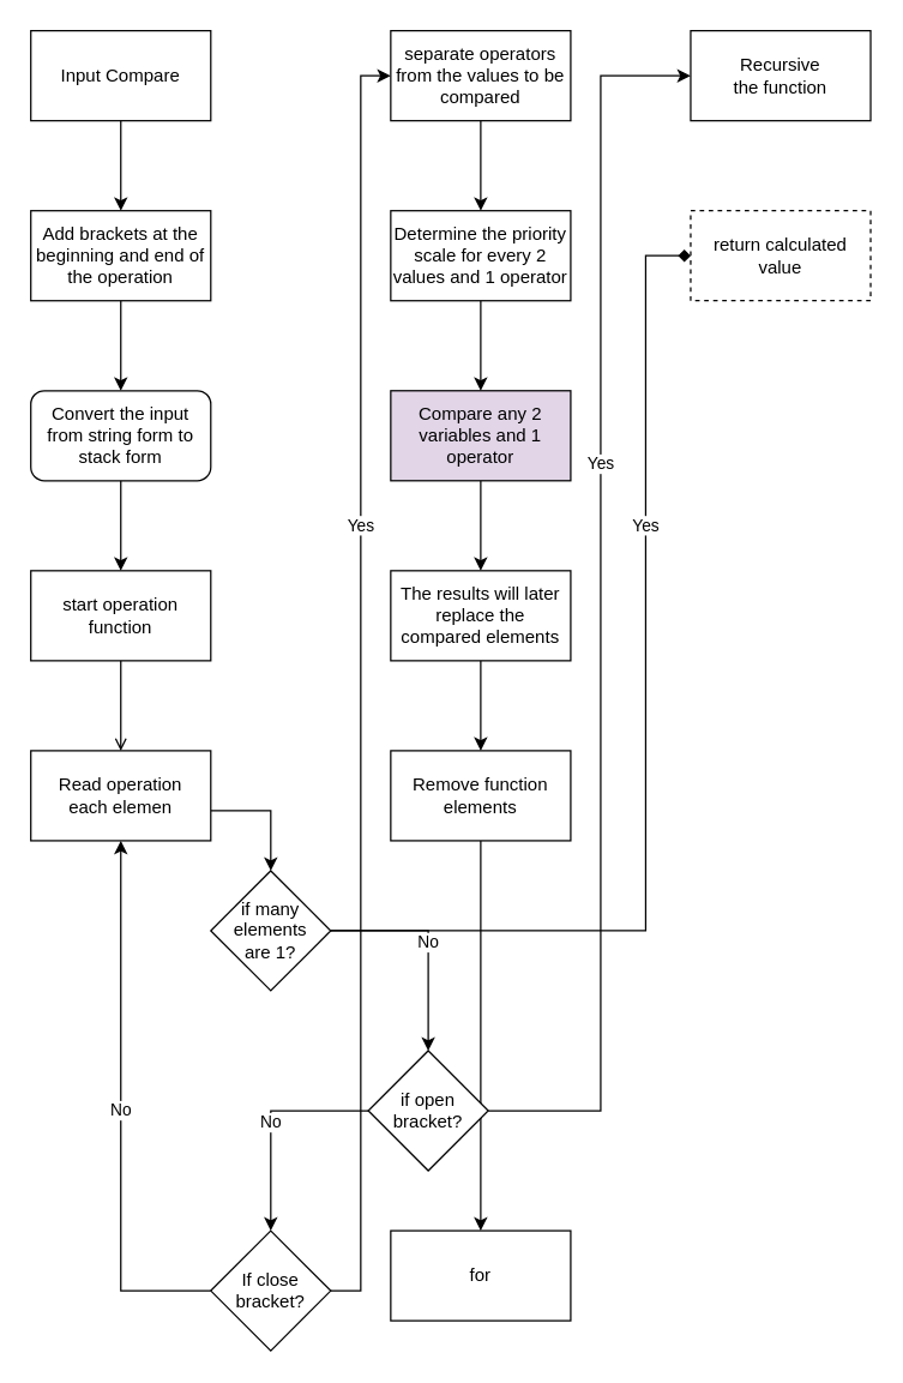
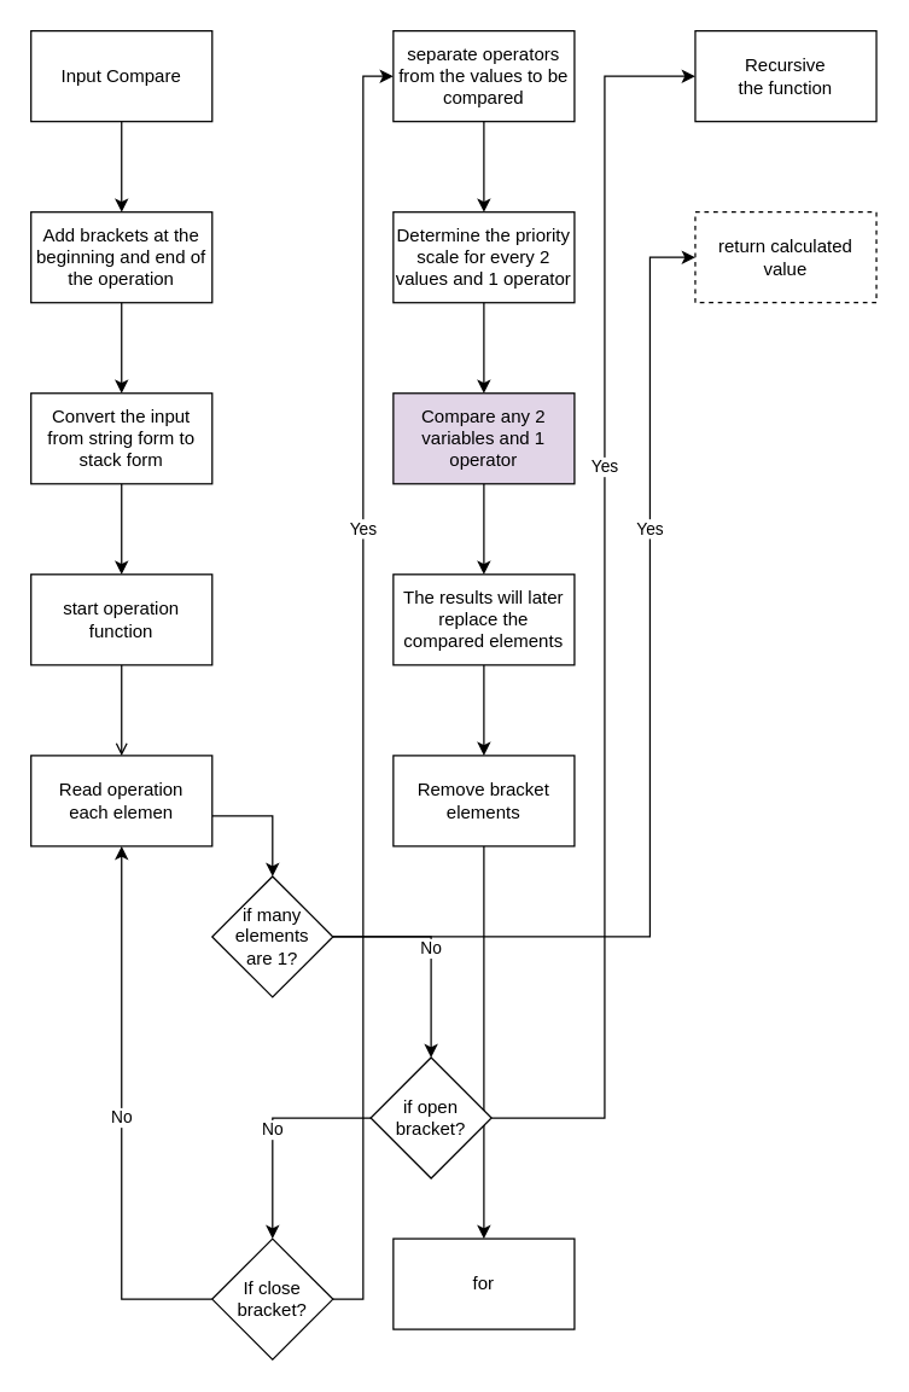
  <mxCell id="0" />
  <mxCell id="1" parent="0" />
  <mxCell id="2" style="edgeStyle=orthogonalEdgeStyle;rounded=0;orthogonalLoop=1;jettySize=auto;html=1;entryX=0.5;entryY=0;entryDx=0;entryDy=0;" edge="1" parent="1" source="3" target="5"><mxGeometry relative="1" as="geometry" /></mxCell>
  <mxCell id="3" value="Input Compare" style="rounded=0;whiteSpace=wrap;html=1;" parent="1" vertex="1"><mxGeometry x="20" y="20" width="120" height="60" as="geometry" /></mxCell>
  <mxCell id="4" style="edgeStyle=orthogonalEdgeStyle;rounded=0;orthogonalLoop=1;jettySize=auto;html=1;" edge="1" parent="1" source="5" target="18"><mxGeometry relative="1" as="geometry" /></mxCell>
  <mxCell id="5" value="Add brackets at the beginning and end of the operation" style="rounded=0;whiteSpace=wrap;html=1;" parent="1" vertex="1"><mxGeometry x="20" y="140" width="120" height="60" as="geometry" /></mxCell>
  <mxCell id="6" style="edgeStyle=orthogonalEdgeStyle;rounded=0;orthogonalLoop=1;jettySize=auto;html=1;endArrow=open;" edge="1" parent="1" source="7" target="9"><mxGeometry relative="1" as="geometry" /></mxCell>
  <mxCell id="7" value="start operation function" style="rounded=0;whiteSpace=wrap;html=1;" parent="1" vertex="1"><mxGeometry x="20" y="380" width="120" height="60" as="geometry" /></mxCell>
  <mxCell id="8" style="edgeStyle=orthogonalEdgeStyle;rounded=0;orthogonalLoop=1;jettySize=auto;html=1;" edge="1" parent="1" source="9" target="28"><mxGeometry relative="1" as="geometry"><Array as="points"><mxPoint x="180" y="540" /></Array></mxGeometry></mxCell>
  <mxCell id="9" value="Read operation&lt;br&gt;each elemen" style="rounded=0;whiteSpace=wrap;html=1;" parent="1" vertex="1"><mxGeometry x="20" y="500" width="120" height="60" as="geometry" /></mxCell>
  <mxCell id="10" value="No" style="edgeStyle=orthogonalEdgeStyle;rounded=0;orthogonalLoop=1;jettySize=auto;html=1;entryX=0.5;entryY=1;entryDx=0;entryDy=0;" parent="1" source="12" target="9" edge="1"><mxGeometry relative="1" as="geometry"><Array as="points"><mxPoint x="80" y="860" /></Array></mxGeometry></mxCell>
  <mxCell id="11" value="Yes" style="edgeStyle=orthogonalEdgeStyle;rounded=0;orthogonalLoop=1;jettySize=auto;html=1;entryX=0;entryY=0.5;entryDx=0;entryDy=0;exitX=1;exitY=0.5;exitDx=0;exitDy=0;" edge="1" parent="1" source="12" target="14"><mxGeometry x="0.247" relative="1" as="geometry"><mxPoint x="190" y="610" as="sourcePoint" /><mxPoint x="240" y="50" as="targetPoint" /><Array as="points"><mxPoint x="240" y="860" /><mxPoint x="240" y="50" /></Array><mxPoint as="offset" /></mxGeometry></mxCell>
  <mxCell id="12" value="If close&lt;br&gt;bracket?" style="rhombus;whiteSpace=wrap;html=1;" parent="1" vertex="1"><mxGeometry x="140" y="820" width="80" height="80" as="geometry" /></mxCell>
  <mxCell id="13" style="edgeStyle=orthogonalEdgeStyle;rounded=0;orthogonalLoop=1;jettySize=auto;html=1;entryX=0.5;entryY=0;entryDx=0;entryDy=0;" edge="1" parent="1" source="14" target="16"><mxGeometry relative="1" as="geometry" /></mxCell>
  <mxCell id="14" value="separate operators from the values to be compared" style="rounded=0;whiteSpace=wrap;html=1;" vertex="1" parent="1"><mxGeometry x="260" y="20" width="120" height="60" as="geometry" /></mxCell>
  <mxCell id="15" style="edgeStyle=orthogonalEdgeStyle;rounded=0;orthogonalLoop=1;jettySize=auto;html=1;entryX=0.5;entryY=0;entryDx=0;entryDy=0;" edge="1" parent="1" source="16" target="20"><mxGeometry relative="1" as="geometry" /></mxCell>
  <mxCell id="16" value="Determine the priority scale for every 2 values and 1 operator" style="rounded=0;whiteSpace=wrap;html=1;" vertex="1" parent="1"><mxGeometry x="260" y="140" width="120" height="60" as="geometry" /></mxCell>
  <mxCell id="17" style="edgeStyle=orthogonalEdgeStyle;rounded=0;orthogonalLoop=1;jettySize=auto;html=1;" edge="1" parent="1" source="18" target="7"><mxGeometry relative="1" as="geometry" /></mxCell>
- <mxCell id="18" value="Convert the input from string form to stack form" style="whiteSpace=wrap;html=1;rounded=1;" vertex="1" parent="1"><mxGeometry x="20" y="260" width="120" height="60" as="geometry" /></mxCell>
+ <mxCell id="18" value="Convert the input from string form to stack form" style="rounded=0;whiteSpace=wrap;html=1;" vertex="1" parent="1"><mxGeometry x="20" y="260" width="120" height="60" as="geometry" /></mxCell>
  <mxCell id="19" style="edgeStyle=orthogonalEdgeStyle;rounded=0;orthogonalLoop=1;jettySize=auto;html=1;" edge="1" parent="1" source="20" target="22"><mxGeometry relative="1" as="geometry" /></mxCell>
  <mxCell id="20" value="Compare any 2 variables and 1 operator" style="rounded=0;whiteSpace=wrap;html=1;fillColor=#e1d5e7;" vertex="1" parent="1"><mxGeometry x="260" y="260" width="120" height="60" as="geometry" /></mxCell>
  <mxCell id="21" style="edgeStyle=orthogonalEdgeStyle;rounded=0;orthogonalLoop=1;jettySize=auto;html=1;" edge="1" parent="1" source="22" target="24"><mxGeometry relative="1" as="geometry" /></mxCell>
  <mxCell id="22" value="The results will later replace the&lt;br&gt;compared elements" style="rounded=0;whiteSpace=wrap;html=1;" vertex="1" parent="1"><mxGeometry x="260" y="380" width="120" height="60" as="geometry" /></mxCell>
  <mxCell id="23" style="edgeStyle=orthogonalEdgeStyle;rounded=0;orthogonalLoop=1;jettySize=auto;html=1;entryX=0.5;entryY=0;entryDx=0;entryDy=0;" edge="1" parent="1" source="24" target="25"><mxGeometry relative="1" as="geometry" /></mxCell>
- <mxCell id="24" value="Remove function elements" style="rounded=0;whiteSpace=wrap;html=1;" vertex="1" parent="1"><mxGeometry x="260" y="500" width="120" height="60" as="geometry" /></mxCell>
+ <mxCell id="24" value="Remove bracket elements" style="rounded=0;whiteSpace=wrap;html=1;" vertex="1" parent="1"><mxGeometry x="260" y="500" width="120" height="60" as="geometry" /></mxCell>
  <mxCell id="25" value="for" style="rounded=0;whiteSpace=wrap;html=1;" vertex="1" parent="1"><mxGeometry x="260" y="820" width="120" height="60" as="geometry" /></mxCell>
  <mxCell id="26" value="No" style="edgeStyle=orthogonalEdgeStyle;rounded=0;orthogonalLoop=1;jettySize=auto;html=1;" edge="1" parent="1" source="28" target="31"><mxGeometry relative="1" as="geometry" /></mxCell>
- <mxCell id="27" value="Yes" style="edgeStyle=orthogonalEdgeStyle;rounded=0;orthogonalLoop=1;jettySize=auto;html=1;entryX=0;entryY=0.5;entryDx=0;entryDy=0;endArrow=diamond;" edge="1" parent="1" source="28" target="33"><mxGeometry x="0.391" relative="1" as="geometry"><Array as="points"><mxPoint x="430" y="620" /><mxPoint x="430" y="170" /></Array><mxPoint as="offset" /></mxGeometry></mxCell>
+ <mxCell id="27" value="Yes" style="edgeStyle=orthogonalEdgeStyle;rounded=0;orthogonalLoop=1;jettySize=auto;html=1;entryX=0;entryY=0.5;entryDx=0;entryDy=0;" edge="1" parent="1" source="28" target="33"><mxGeometry x="0.391" relative="1" as="geometry"><Array as="points"><mxPoint x="430" y="620" /><mxPoint x="430" y="170" /></Array><mxPoint as="offset" /></mxGeometry></mxCell>
  <mxCell id="28" value="if many elements&lt;br&gt;are 1?" style="rhombus;whiteSpace=wrap;html=1;" vertex="1" parent="1"><mxGeometry x="140" y="580" width="80" height="80" as="geometry" /></mxCell>
  <mxCell id="29" value="No" style="edgeStyle=orthogonalEdgeStyle;rounded=0;orthogonalLoop=1;jettySize=auto;html=1;" edge="1" parent="1" source="31" target="12"><mxGeometry relative="1" as="geometry" /></mxCell>
  <mxCell id="30" value="Yes" style="edgeStyle=orthogonalEdgeStyle;rounded=0;orthogonalLoop=1;jettySize=auto;html=1;entryX=0;entryY=0.5;entryDx=0;entryDy=0;" edge="1" parent="1" source="31" target="32"><mxGeometry x="0.226" relative="1" as="geometry"><Array as="points"><mxPoint x="400" y="740" /><mxPoint x="400" y="50" /></Array><mxPoint as="offset" /></mxGeometry></mxCell>
  <mxCell id="31" value="if open bracket?" style="rhombus;whiteSpace=wrap;html=1;" vertex="1" parent="1"><mxGeometry x="245" y="700" width="80" height="80" as="geometry" /></mxCell>
  <mxCell id="32" value="Recursive &lt;br&gt;the function" style="rounded=0;whiteSpace=wrap;html=1;" vertex="1" parent="1"><mxGeometry x="460" y="20" width="120" height="60" as="geometry" /></mxCell>
  <mxCell id="33" value="return calculated value" style="rounded=0;whiteSpace=wrap;html=1;dashed=1;" vertex="1" parent="1"><mxGeometry x="460" y="140" width="120" height="60" as="geometry" /></mxCell>
